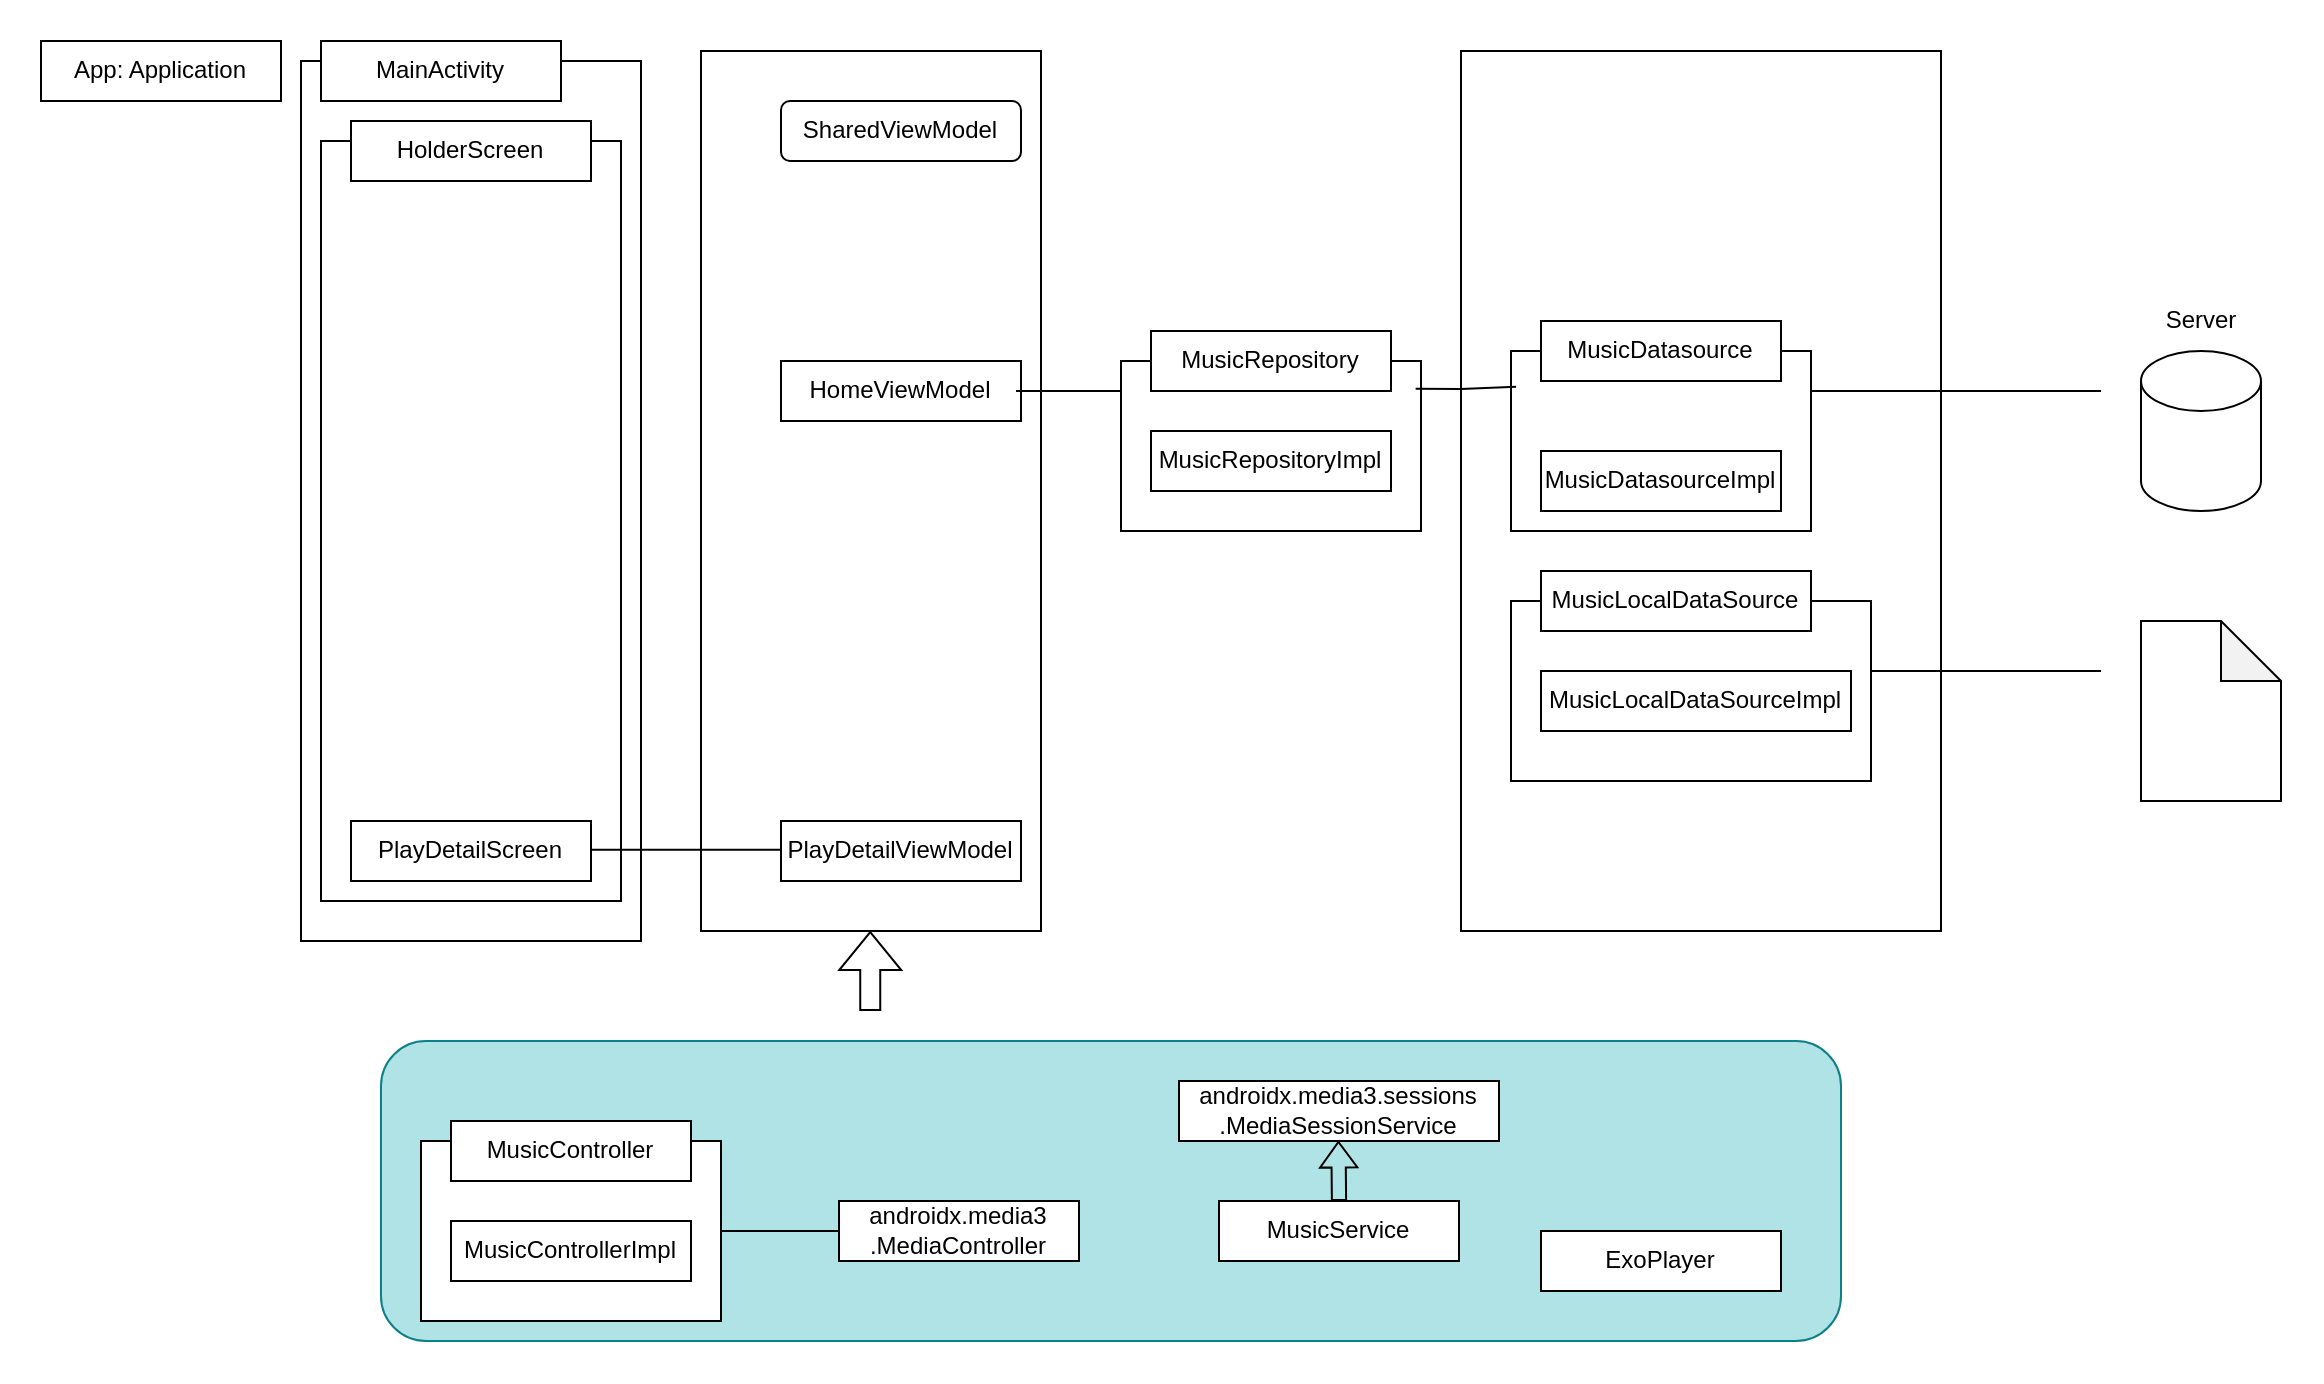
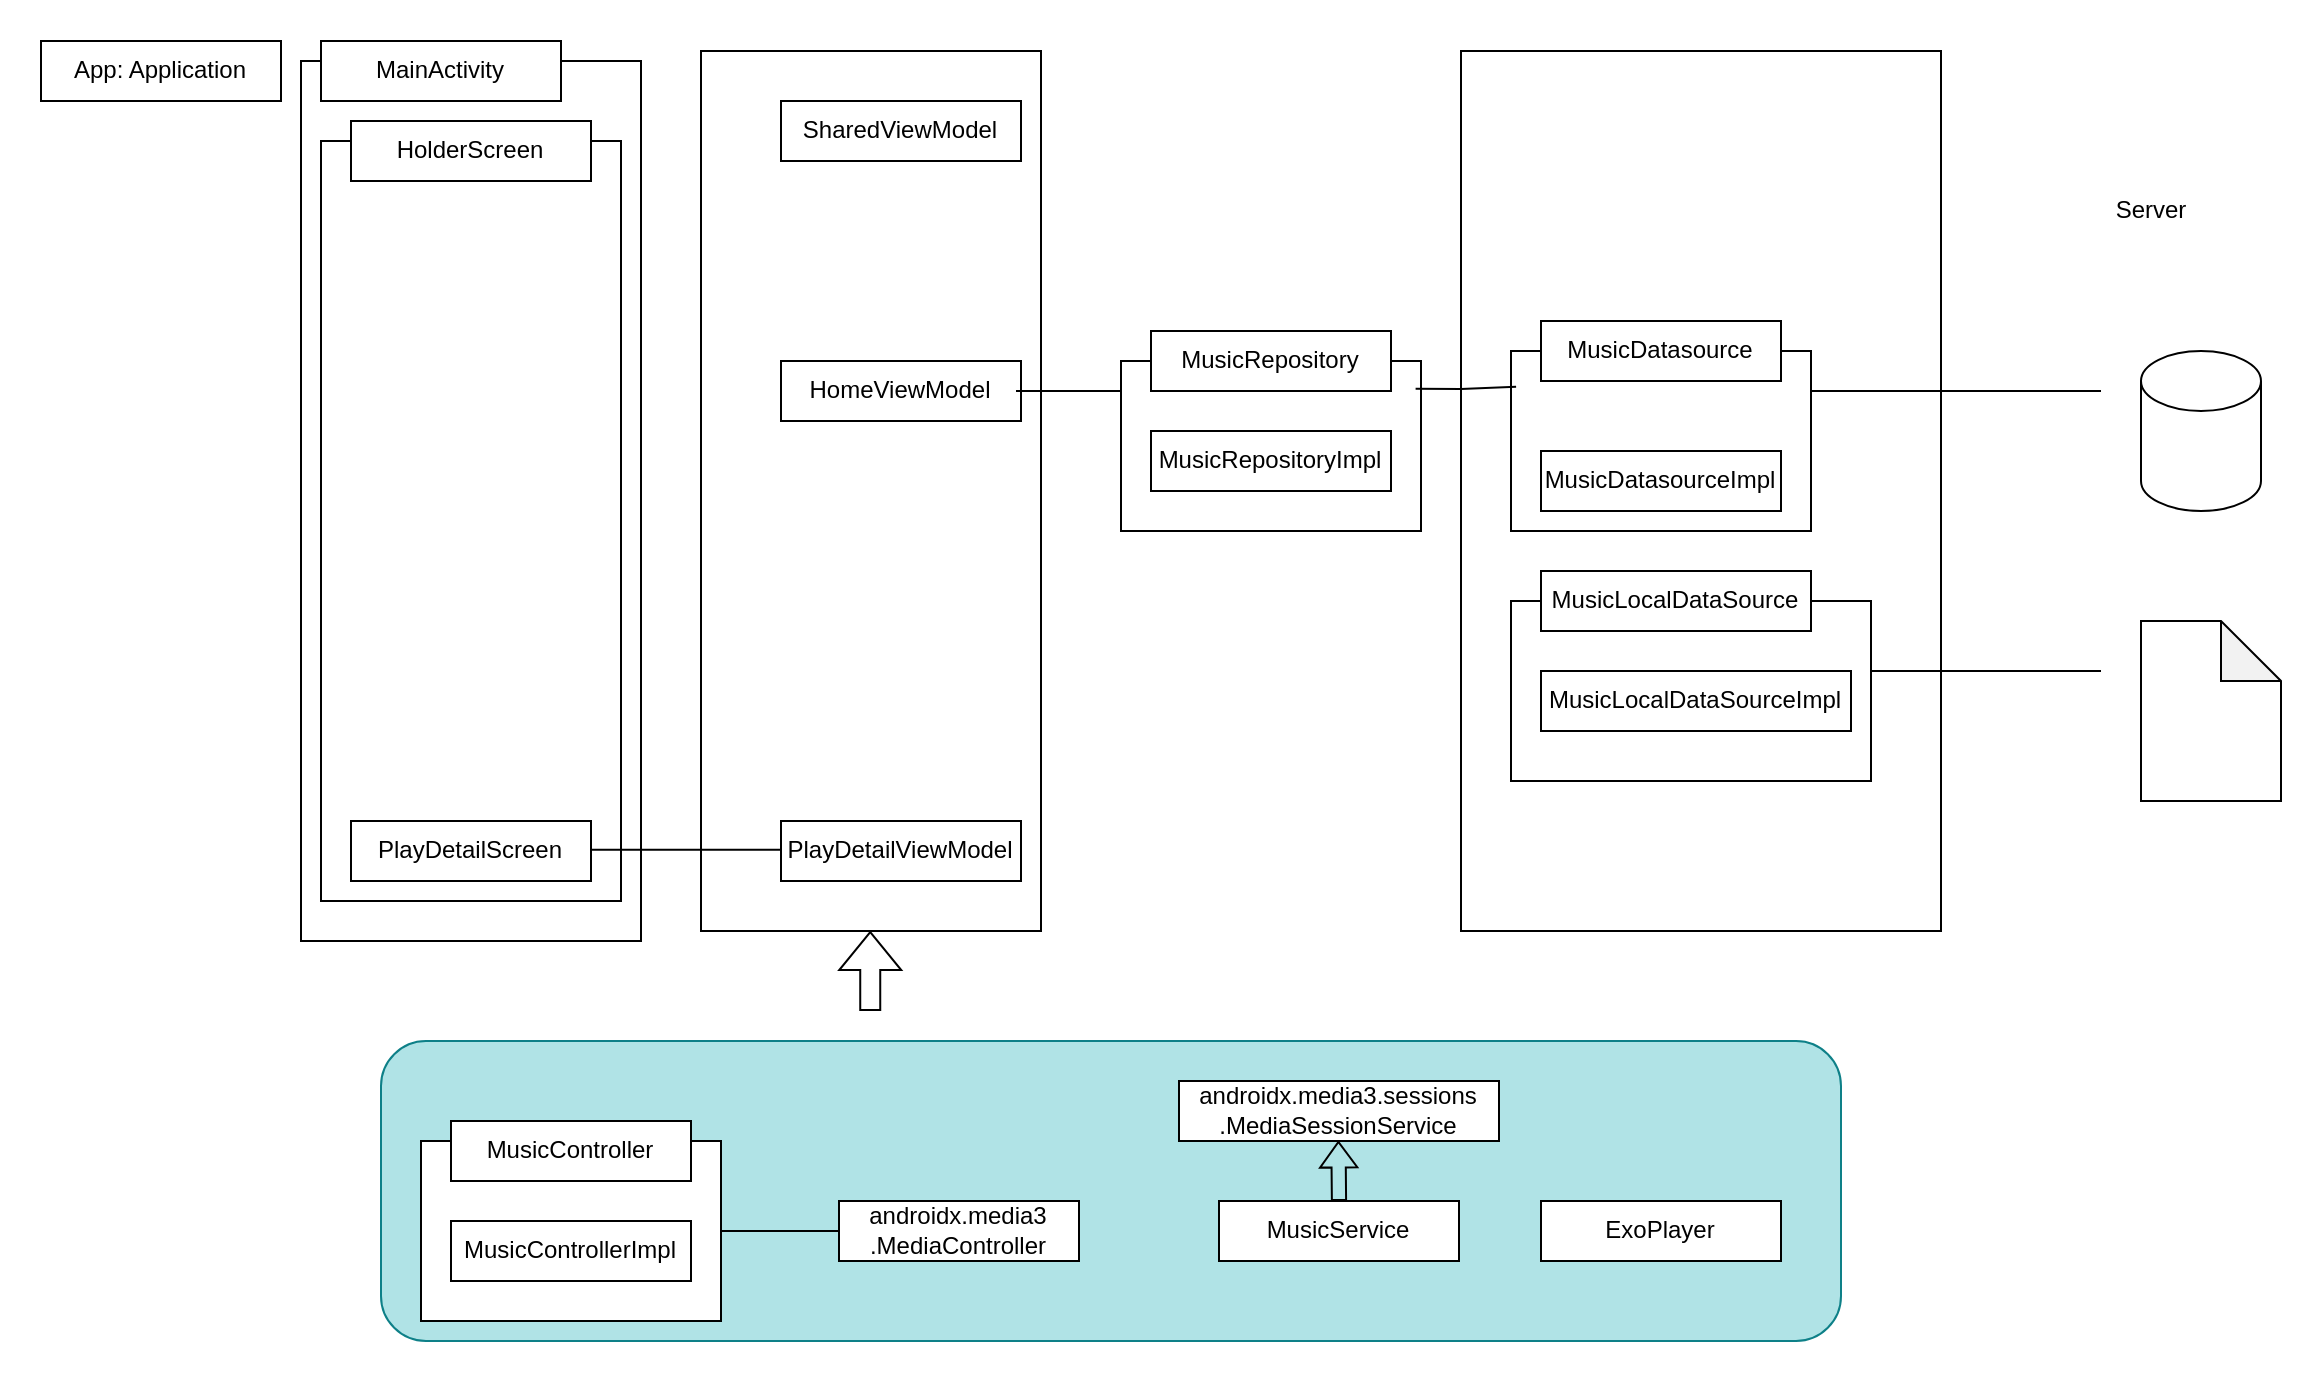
  <mxCell id="0" />
  <mxCell id="1" parent="0" />
  <mxCell id="2" value="" style="rounded=0;whiteSpace=wrap;html=1;" vertex="1" parent="1"><mxGeometry x="150" y="30" width="170" height="440" as="geometry" /></mxCell>
  <mxCell id="3" value="" style="rounded=0;whiteSpace=wrap;html=1;" vertex="1" parent="1"><mxGeometry x="160" y="70" width="150" height="380" as="geometry" /></mxCell>
  <mxCell id="4" value="" style="rounded=0;whiteSpace=wrap;html=1;" vertex="1" parent="1"><mxGeometry x="730" y="25" width="240" height="440" as="geometry" /></mxCell>
  <mxCell id="5" value="" style="rounded=0;whiteSpace=wrap;html=1;" vertex="1" parent="1"><mxGeometry x="350" y="25" width="170" height="440" as="geometry" /></mxCell>
  <mxCell id="6" value="" style="rounded=1;whiteSpace=wrap;html=1;fillColor=#b0e3e6;strokeColor=#0e8088;" vertex="1" parent="1"><mxGeometry x="190" y="520" width="730" height="150" as="geometry" /></mxCell>
  <mxCell id="7" value="App: Application" style="whiteSpace=wrap;html=1;" vertex="1" parent="1"><mxGeometry x="20" y="20" width="120" height="30" as="geometry" /></mxCell>
  <mxCell id="8" value="MainActivity" style="whiteSpace=wrap;html=1;" vertex="1" parent="1"><mxGeometry x="160" y="20" width="120" height="30" as="geometry" /></mxCell>
  <mxCell id="9" value="PlayDetailScreen" style="whiteSpace=wrap;html=1;" vertex="1" parent="1"><mxGeometry x="175" y="410" width="120" height="30" as="geometry" /></mxCell>
- <mxCell id="10" value="SharedViewModel" style="whiteSpace=wrap;html=1;rounded=1;" vertex="1" parent="1"><mxGeometry x="390" y="50" width="120" height="30" as="geometry" /></mxCell>
+ <mxCell id="10" value="SharedViewModel" style="whiteSpace=wrap;html=1;" vertex="1" parent="1"><mxGeometry x="390" y="50" width="120" height="30" as="geometry" /></mxCell>
  <mxCell id="11" value="HomeViewModel" style="whiteSpace=wrap;html=1;" vertex="1" parent="1"><mxGeometry x="390" y="180" width="120" height="30" as="geometry" /></mxCell>
  <mxCell id="12" value="PlayDetailViewModel" style="whiteSpace=wrap;html=1;" vertex="1" parent="1"><mxGeometry x="390" y="410" width="120" height="30" as="geometry" /></mxCell>
  <mxCell id="13" value="" style="whiteSpace=wrap;html=1;" vertex="1" parent="1"><mxGeometry x="210" y="570" width="150" height="90" as="geometry" /></mxCell>
  <mxCell id="14" value="MusicController" style="whiteSpace=wrap;html=1;" vertex="1" parent="1"><mxGeometry x="225" y="560" width="120" height="30" as="geometry" /></mxCell>
  <mxCell id="15" value="MusicControllerImpl" style="whiteSpace=wrap;html=1;" vertex="1" parent="1"><mxGeometry x="225" y="610" width="120" height="30" as="geometry" /></mxCell>
  <mxCell id="16" value="" style="whiteSpace=wrap;html=1;" vertex="1" parent="1"><mxGeometry x="560" y="180" width="150" height="85" as="geometry" /></mxCell>
  <mxCell id="17" value="MusicRepository" style="whiteSpace=wrap;html=1;" vertex="1" parent="1"><mxGeometry x="575" y="165" width="120" height="30" as="geometry" /></mxCell>
  <mxCell id="18" value="MusicRepositoryImpl" style="whiteSpace=wrap;html=1;" vertex="1" parent="1"><mxGeometry x="575" y="215" width="120" height="30" as="geometry" /></mxCell>
  <mxCell id="19" value="androidx.media3&lt;div&gt;.MediaController&lt;/div&gt;" style="whiteSpace=wrap;html=1;" vertex="1" parent="1"><mxGeometry x="419" y="600" width="120" height="30" as="geometry" /></mxCell>
  <mxCell id="20" value="MusicService" style="whiteSpace=wrap;html=1;" vertex="1" parent="1"><mxGeometry x="609" y="600" width="120" height="30" as="geometry" /></mxCell>
  <mxCell id="21" value="androidx.media3.sessions&lt;div&gt;.MediaSessionService&lt;/div&gt;" style="whiteSpace=wrap;html=1;" vertex="1" parent="1"><mxGeometry x="589" y="540" width="160" height="30" as="geometry" /></mxCell>
  <mxCell id="22" value="" style="shape=flexArrow;endArrow=classic;html=1;rounded=0;endWidth=10.508;endSize=3.908;width=7.119;" edge="1" parent="1"><mxGeometry width="50" height="50" relative="1" as="geometry"><mxPoint x="669" y="600" as="sourcePoint" /><mxPoint x="668.71" y="570" as="targetPoint" /></mxGeometry></mxCell>
- <mxCell id="23" value="ExoPlayer" style="whiteSpace=wrap;html=1;" vertex="1" parent="1"><mxGeometry x="770" y="615" width="120" height="30" as="geometry" /></mxCell>
+ <mxCell id="23" value="ExoPlayer" style="whiteSpace=wrap;html=1;" vertex="1" parent="1"><mxGeometry x="770" y="600" width="120" height="30" as="geometry" /></mxCell>
  <mxCell id="24" value="" style="whiteSpace=wrap;html=1;" vertex="1" parent="1"><mxGeometry x="755" y="175" width="150" height="90" as="geometry" /></mxCell>
  <mxCell id="25" value="MusicDatasource" style="whiteSpace=wrap;html=1;" vertex="1" parent="1"><mxGeometry x="770" y="160" width="120" height="30" as="geometry" /></mxCell>
  <mxCell id="26" value="MusicDatasourceImpl" style="whiteSpace=wrap;html=1;" vertex="1" parent="1"><mxGeometry x="770" y="225" width="120" height="30" as="geometry" /></mxCell>
  <mxCell id="27" value="" style="whiteSpace=wrap;html=1;" vertex="1" parent="1"><mxGeometry x="755" y="300" width="180" height="90" as="geometry" /></mxCell>
  <mxCell id="28" value="MusicLocalDataSource" style="whiteSpace=wrap;html=1;" vertex="1" parent="1"><mxGeometry x="770" y="285" width="135" height="30" as="geometry" /></mxCell>
  <mxCell id="29" value="MusicLocalDataSourceImpl" style="whiteSpace=wrap;html=1;" vertex="1" parent="1"><mxGeometry x="770" y="335" width="155" height="30" as="geometry" /></mxCell>
  <mxCell id="30" value="" style="shape=cylinder3;whiteSpace=wrap;html=1;boundedLbl=1;backgroundOutline=1;size=15;" vertex="1" parent="1"><mxGeometry x="1070" y="175" width="60" height="80" as="geometry" /></mxCell>
- <mxCell id="31" value="Server" style="text;html=1;align=center;verticalAlign=middle;resizable=0;points=[];autosize=1;strokeColor=none;fillColor=none;" vertex="1" parent="1"><mxGeometry x="1070" y="145" width="60" height="30" as="geometry" /></mxCell>
+ <mxCell id="31" value="Server" style="text;html=1;align=center;verticalAlign=middle;resizable=0;points=[];autosize=1;strokeColor=none;fillColor=none;" vertex="1" parent="1"><mxGeometry x="1045" y="90" width="60" height="30" as="geometry" /></mxCell>
  <mxCell id="32" value="" style="shape=note;whiteSpace=wrap;html=1;backgroundOutline=1;darkOpacity=0.05;" vertex="1" parent="1"><mxGeometry x="1070" y="310" width="70" height="90" as="geometry" /></mxCell>
  <mxCell id="33" value="" style="endArrow=none;html=1;rounded=0;exitX=1;exitY=0.5;exitDx=0;exitDy=0;entryX=0;entryY=0.5;entryDx=0;entryDy=0;" edge="1" parent="1" source="13" target="19"><mxGeometry width="50" height="50" relative="1" as="geometry"><mxPoint x="720" y="470" as="sourcePoint" /><mxPoint x="770" y="420" as="targetPoint" /></mxGeometry></mxCell>
  <mxCell id="34" value="" style="endArrow=none;html=1;rounded=0;exitX=1;exitY=0.5;exitDx=0;exitDy=0;entryX=0;entryY=0.5;entryDx=0;entryDy=0;" edge="1" parent="1"><mxGeometry width="50" height="50" relative="1" as="geometry"><mxPoint x="295" y="424.33" as="sourcePoint" /><mxPoint x="390" y="424.33" as="targetPoint" /></mxGeometry></mxCell>
  <mxCell id="35" value="" style="endArrow=none;html=1;rounded=0;exitX=1;exitY=0.5;exitDx=0;exitDy=0;" edge="1" parent="1"><mxGeometry width="50" height="50" relative="1" as="geometry"><mxPoint x="507.5" y="195" as="sourcePoint" /><mxPoint x="560" y="195" as="targetPoint" /></mxGeometry></mxCell>
  <mxCell id="36" value="" style="endArrow=none;html=1;rounded=0;exitX=0.982;exitY=0.163;exitDx=0;exitDy=0;exitPerimeter=0;entryX=0.017;entryY=0.199;entryDx=0;entryDy=0;entryPerimeter=0;" edge="1" parent="1" source="16" target="24"><mxGeometry width="50" height="50" relative="1" as="geometry"><mxPoint x="702.5" y="195" as="sourcePoint" /><mxPoint x="755" y="195" as="targetPoint" /><Array as="points"><mxPoint x="730" y="194" /></Array></mxGeometry></mxCell>
  <mxCell id="37" value="" style="endArrow=none;html=1;rounded=0;exitX=1;exitY=0.5;exitDx=0;exitDy=0;" edge="1" parent="1"><mxGeometry width="50" height="50" relative="1" as="geometry"><mxPoint x="905" y="195" as="sourcePoint" /><mxPoint x="1050" y="195" as="targetPoint" /></mxGeometry></mxCell>
  <mxCell id="38" value="" style="endArrow=none;html=1;rounded=0;exitX=1;exitY=0.5;exitDx=0;exitDy=0;" edge="1" parent="1"><mxGeometry width="50" height="50" relative="1" as="geometry"><mxPoint x="935" y="335" as="sourcePoint" /><mxPoint x="1050" y="335" as="targetPoint" /></mxGeometry></mxCell>
  <mxCell id="39" value="" style="shape=flexArrow;endArrow=classic;html=1;rounded=0;" edge="1" parent="1"><mxGeometry width="50" height="50" relative="1" as="geometry"><mxPoint x="434.62" y="505" as="sourcePoint" /><mxPoint x="434.62" y="465" as="targetPoint" /></mxGeometry></mxCell>
  <mxCell id="40" value="HolderScreen" style="whiteSpace=wrap;html=1;" vertex="1" parent="1"><mxGeometry x="175" y="60" width="120" height="30" as="geometry" /></mxCell>
